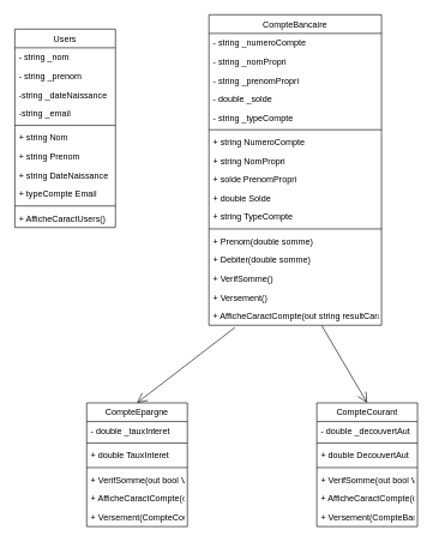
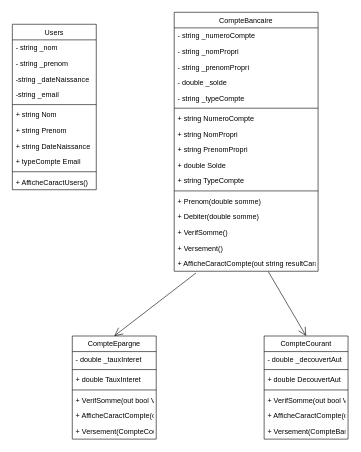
  <mxCell id="0" />
  <mxCell id="1" parent="0" />
  <mxCell id="2" value="Users" style="swimlane;fontStyle=0;childLayout=stackLayout;horizontal=1;startSize=26;fillColor=none;horizontalStack=0;resizeParent=1;resizeParentMax=0;resizeLast=0;collapsible=1;marginBottom=0;" vertex="1" parent="1"><mxGeometry x="20" y="40" width="140" height="276" as="geometry" /></mxCell>
  <mxCell id="3" value="- string _nom" style="text;strokeColor=none;fillColor=none;align=left;verticalAlign=top;spacingLeft=4;spacingRight=4;overflow=hidden;rotatable=0;points=[[0,0.5],[1,0.5]];portConstraint=eastwest;" vertex="1" parent="2"><mxGeometry y="26" width="140" height="26" as="geometry" /></mxCell>
  <mxCell id="4" value="- string _prenom" style="text;strokeColor=none;fillColor=none;align=left;verticalAlign=top;spacingLeft=4;spacingRight=4;overflow=hidden;rotatable=0;points=[[0,0.5],[1,0.5]];portConstraint=eastwest;" vertex="1" parent="2"><mxGeometry y="52" width="140" height="26" as="geometry" /></mxCell>
  <mxCell id="5" value="-string _dateNaissance" style="text;strokeColor=none;fillColor=none;align=left;verticalAlign=top;spacingLeft=4;spacingRight=4;overflow=hidden;rotatable=0;points=[[0,0.5],[1,0.5]];portConstraint=eastwest;" vertex="1" parent="2"><mxGeometry y="78" width="140" height="26" as="geometry" /></mxCell>
  <mxCell id="6" value="-string _email" style="text;strokeColor=none;fillColor=none;align=left;verticalAlign=top;spacingLeft=4;spacingRight=4;overflow=hidden;rotatable=0;points=[[0,0.5],[1,0.5]];portConstraint=eastwest;" vertex="1" parent="2"><mxGeometry y="104" width="140" height="26" as="geometry" /></mxCell>
  <mxCell id="7" value="" style="line;strokeWidth=1;fillColor=none;align=left;verticalAlign=middle;spacingTop=-1;spacingLeft=3;spacingRight=3;rotatable=0;labelPosition=right;points=[];portConstraint=eastwest;strokeColor=inherit;" vertex="1" parent="2"><mxGeometry y="130" width="140" height="8" as="geometry" /></mxCell>
  <mxCell id="8" value="+ string Nom" style="text;strokeColor=none;fillColor=none;align=left;verticalAlign=top;spacingLeft=4;spacingRight=4;overflow=hidden;rotatable=0;points=[[0,0.5],[1,0.5]];portConstraint=eastwest;" vertex="1" parent="2"><mxGeometry y="138" width="140" height="26" as="geometry" /></mxCell>
  <mxCell id="9" value="+ string Prenom" style="text;strokeColor=none;fillColor=none;align=left;verticalAlign=top;spacingLeft=4;spacingRight=4;overflow=hidden;rotatable=0;points=[[0,0.5],[1,0.5]];portConstraint=eastwest;" vertex="1" parent="2"><mxGeometry y="164" width="140" height="26" as="geometry" /></mxCell>
  <mxCell id="10" value="+ string DateNaissance" style="text;strokeColor=none;fillColor=none;align=left;verticalAlign=top;spacingLeft=4;spacingRight=4;overflow=hidden;rotatable=0;points=[[0,0.5],[1,0.5]];portConstraint=eastwest;" vertex="1" parent="2"><mxGeometry y="190" width="140" height="26" as="geometry" /></mxCell>
  <mxCell id="11" value="+ typeCompte Email" style="text;strokeColor=none;fillColor=none;align=left;verticalAlign=top;spacingLeft=4;spacingRight=4;overflow=hidden;rotatable=0;points=[[0,0.5],[1,0.5]];portConstraint=eastwest;" vertex="1" parent="2"><mxGeometry y="216" width="140" height="26" as="geometry" /></mxCell>
  <mxCell id="12" value="" style="line;strokeWidth=1;fillColor=none;align=left;verticalAlign=middle;spacingTop=-1;spacingLeft=3;spacingRight=3;rotatable=0;labelPosition=right;points=[];portConstraint=eastwest;strokeColor=inherit;" vertex="1" parent="2"><mxGeometry y="242" width="140" height="8" as="geometry" /></mxCell>
  <mxCell id="13" value="+ AfficheCaractUsers()" style="text;strokeColor=none;fillColor=none;align=left;verticalAlign=top;spacingLeft=4;spacingRight=4;overflow=hidden;rotatable=0;points=[[0,0.5],[1,0.5]];portConstraint=eastwest;" vertex="1" parent="2"><mxGeometry y="250" width="140" height="26" as="geometry" /></mxCell>
  <mxCell id="14" value="CompteBancaire" style="swimlane;fontStyle=0;childLayout=stackLayout;horizontal=1;startSize=26;fillColor=none;horizontalStack=0;resizeParent=1;resizeParentMax=0;resizeLast=0;collapsible=1;marginBottom=0;" vertex="1" parent="1"><mxGeometry x="290" y="20" width="240" height="432" as="geometry" /></mxCell>
  <mxCell id="15" value="- string _numeroCompte" style="text;strokeColor=none;fillColor=none;align=left;verticalAlign=top;spacingLeft=4;spacingRight=4;overflow=hidden;rotatable=0;points=[[0,0.5],[1,0.5]];portConstraint=eastwest;" vertex="1" parent="14"><mxGeometry y="26" width="240" height="26" as="geometry" /></mxCell>
  <mxCell id="16" value="- string _nomPropri" style="text;strokeColor=none;fillColor=none;align=left;verticalAlign=top;spacingLeft=4;spacingRight=4;overflow=hidden;rotatable=0;points=[[0,0.5],[1,0.5]];portConstraint=eastwest;" vertex="1" parent="14"><mxGeometry y="52" width="240" height="26" as="geometry" /></mxCell>
  <mxCell id="17" value="- string _prenomPropri" style="text;strokeColor=none;fillColor=none;align=left;verticalAlign=top;spacingLeft=4;spacingRight=4;overflow=hidden;rotatable=0;points=[[0,0.5],[1,0.5]];portConstraint=eastwest;" vertex="1" parent="14"><mxGeometry y="78" width="240" height="26" as="geometry" /></mxCell>
  <mxCell id="18" value="- double _solde" style="text;strokeColor=none;fillColor=none;align=left;verticalAlign=top;spacingLeft=4;spacingRight=4;overflow=hidden;rotatable=0;points=[[0,0.5],[1,0.5]];portConstraint=eastwest;" vertex="1" parent="14"><mxGeometry y="104" width="240" height="26" as="geometry" /></mxCell>
  <mxCell id="19" value="- string _typeCompte" style="text;strokeColor=none;fillColor=none;align=left;verticalAlign=top;spacingLeft=4;spacingRight=4;overflow=hidden;rotatable=0;points=[[0,0.5],[1,0.5]];portConstraint=eastwest;" vertex="1" parent="14"><mxGeometry y="130" width="240" height="26" as="geometry" /></mxCell>
  <mxCell id="20" value="" style="line;strokeWidth=1;fillColor=none;align=left;verticalAlign=middle;spacingTop=-1;spacingLeft=3;spacingRight=3;rotatable=0;labelPosition=right;points=[];portConstraint=eastwest;strokeColor=inherit;" vertex="1" parent="14"><mxGeometry y="156" width="240" height="8" as="geometry" /></mxCell>
  <mxCell id="21" value="+ string NumeroCompte" style="text;strokeColor=none;fillColor=none;align=left;verticalAlign=top;spacingLeft=4;spacingRight=4;overflow=hidden;rotatable=0;points=[[0,0.5],[1,0.5]];portConstraint=eastwest;" vertex="1" parent="14"><mxGeometry y="164" width="240" height="26" as="geometry" /></mxCell>
  <mxCell id="22" value="+ string NomPropri" style="text;strokeColor=none;fillColor=none;align=left;verticalAlign=top;spacingLeft=4;spacingRight=4;overflow=hidden;rotatable=0;points=[[0,0.5],[1,0.5]];portConstraint=eastwest;" vertex="1" parent="14"><mxGeometry y="190" width="240" height="26" as="geometry" /></mxCell>
- <mxCell id="23" value="+ solde PrenomPropri" style="text;strokeColor=none;fillColor=none;align=left;verticalAlign=top;spacingLeft=4;spacingRight=4;overflow=hidden;rotatable=0;points=[[0,0.5],[1,0.5]];portConstraint=eastwest;" vertex="1" parent="14"><mxGeometry y="216" width="240" height="26" as="geometry" /></mxCell>
+ <mxCell id="23" value="+ string PrenomPropri" style="text;strokeColor=none;fillColor=none;align=left;verticalAlign=top;spacingLeft=4;spacingRight=4;overflow=hidden;rotatable=0;points=[[0,0.5],[1,0.5]];portConstraint=eastwest;" vertex="1" parent="14"><mxGeometry y="216" width="240" height="26" as="geometry" /></mxCell>
  <mxCell id="24" value="+ double Solde" style="text;strokeColor=none;fillColor=none;align=left;verticalAlign=top;spacingLeft=4;spacingRight=4;overflow=hidden;rotatable=0;points=[[0,0.5],[1,0.5]];portConstraint=eastwest;" vertex="1" parent="14"><mxGeometry y="242" width="240" height="26" as="geometry" /></mxCell>
  <mxCell id="25" value="+ string TypeCompte" style="text;strokeColor=none;fillColor=none;align=left;verticalAlign=top;spacingLeft=4;spacingRight=4;overflow=hidden;rotatable=0;points=[[0,0.5],[1,0.5]];portConstraint=eastwest;" vertex="1" parent="14"><mxGeometry y="268" width="240" height="26" as="geometry" /></mxCell>
  <mxCell id="26" value="" style="line;strokeWidth=1;fillColor=none;align=left;verticalAlign=middle;spacingTop=-1;spacingLeft=3;spacingRight=3;rotatable=0;labelPosition=right;points=[];portConstraint=eastwest;strokeColor=inherit;" vertex="1" parent="14"><mxGeometry y="294" width="240" height="8" as="geometry" /></mxCell>
  <mxCell id="27" value="+ Prenom(double somme)" style="text;strokeColor=none;fillColor=none;align=left;verticalAlign=top;spacingLeft=4;spacingRight=4;overflow=hidden;rotatable=0;points=[[0,0.5],[1,0.5]];portConstraint=eastwest;" vertex="1" parent="14"><mxGeometry y="302" width="240" height="26" as="geometry" /></mxCell>
  <mxCell id="28" value="+ Debiter(double somme)" style="text;strokeColor=none;fillColor=none;align=left;verticalAlign=top;spacingLeft=4;spacingRight=4;overflow=hidden;rotatable=0;points=[[0,0.5],[1,0.5]];portConstraint=eastwest;" vertex="1" parent="14"><mxGeometry y="328" width="240" height="26" as="geometry" /></mxCell>
  <mxCell id="29" value="+ VerifSomme()" style="text;strokeColor=none;fillColor=none;align=left;verticalAlign=top;spacingLeft=4;spacingRight=4;overflow=hidden;rotatable=0;points=[[0,0.5],[1,0.5]];portConstraint=eastwest;" vertex="1" parent="14"><mxGeometry y="354" width="240" height="26" as="geometry" /></mxCell>
  <mxCell id="30" value="+ Versement()" style="text;strokeColor=none;fillColor=none;align=left;verticalAlign=top;spacingLeft=4;spacingRight=4;overflow=hidden;rotatable=0;points=[[0,0.5],[1,0.5]];portConstraint=eastwest;" vertex="1" parent="14"><mxGeometry y="380" width="240" height="26" as="geometry" /></mxCell>
  <mxCell id="31" value="+ AfficheCaractCompte(out string resultCaract)" style="text;strokeColor=none;fillColor=none;align=left;verticalAlign=top;spacingLeft=4;spacingRight=4;overflow=hidden;rotatable=0;points=[[0,0.5],[1,0.5]];portConstraint=eastwest;" vertex="1" parent="14"><mxGeometry y="406" width="240" height="26" as="geometry" /></mxCell>
  <mxCell id="32" value="CompteEpargne" style="swimlane;fontStyle=0;childLayout=stackLayout;horizontal=1;startSize=26;fillColor=none;horizontalStack=0;resizeParent=1;resizeParentMax=0;resizeLast=0;collapsible=1;marginBottom=0;" vertex="1" parent="1"><mxGeometry x="120" y="560" width="140" height="172" as="geometry" /></mxCell>
  <mxCell id="33" value="- double _tauxInteret" style="text;strokeColor=none;fillColor=none;align=left;verticalAlign=top;spacingLeft=4;spacingRight=4;overflow=hidden;rotatable=0;points=[[0,0.5],[1,0.5]];portConstraint=eastwest;" vertex="1" parent="32"><mxGeometry y="26" width="140" height="26" as="geometry" /></mxCell>
  <mxCell id="34" value="" style="line;strokeWidth=1;fillColor=none;align=left;verticalAlign=middle;spacingTop=-1;spacingLeft=3;spacingRight=3;rotatable=0;labelPosition=right;points=[];portConstraint=eastwest;strokeColor=inherit;" vertex="1" parent="32"><mxGeometry y="52" width="140" height="8" as="geometry" /></mxCell>
  <mxCell id="35" value="+ double TauxInteret" style="text;strokeColor=none;fillColor=none;align=left;verticalAlign=top;spacingLeft=4;spacingRight=4;overflow=hidden;rotatable=0;points=[[0,0.5],[1,0.5]];portConstraint=eastwest;" vertex="1" parent="32"><mxGeometry y="60" width="140" height="26" as="geometry" /></mxCell>
  <mxCell id="36" value="" style="line;strokeWidth=1;fillColor=none;align=left;verticalAlign=middle;spacingTop=-1;spacingLeft=3;spacingRight=3;rotatable=0;labelPosition=right;points=[];portConstraint=eastwest;strokeColor=inherit;" vertex="1" parent="32"><mxGeometry y="86" width="140" height="8" as="geometry" /></mxCell>
  <mxCell id="37" value="+ VerifSomme(out bool Verif)" style="text;strokeColor=none;fillColor=none;align=left;verticalAlign=top;spacingLeft=4;spacingRight=4;overflow=hidden;rotatable=0;points=[[0,0.5],[1,0.5]];portConstraint=eastwest;" vertex="1" parent="32"><mxGeometry y="94" width="140" height="26" as="geometry" /></mxCell>
  <mxCell id="38" value="+ AfficheCaractCompte(out string resultCaract)" style="text;strokeColor=none;fillColor=none;align=left;verticalAlign=top;spacingLeft=4;spacingRight=4;overflow=hidden;rotatable=0;points=[[0,0.5],[1,0.5]];portConstraint=eastwest;" vertex="1" parent="32"><mxGeometry y="120" width="140" height="26" as="geometry" /></mxCell>
  <mxCell id="39" value="+ Versement(CompteCourant compteCourant, double somme)" style="text;strokeColor=none;fillColor=none;align=left;verticalAlign=top;spacingLeft=4;spacingRight=4;overflow=hidden;rotatable=0;points=[[0,0.5],[1,0.5]];portConstraint=eastwest;" vertex="1" parent="32"><mxGeometry y="146" width="140" height="26" as="geometry" /></mxCell>
  <mxCell id="40" value="CompteCourant" style="swimlane;fontStyle=0;childLayout=stackLayout;horizontal=1;startSize=26;fillColor=none;horizontalStack=0;resizeParent=1;resizeParentMax=0;resizeLast=0;collapsible=1;marginBottom=0;" vertex="1" parent="1"><mxGeometry x="440" y="560" width="140" height="172" as="geometry" /></mxCell>
  <mxCell id="41" value="- double _decouvertAut" style="text;strokeColor=none;fillColor=none;align=left;verticalAlign=top;spacingLeft=4;spacingRight=4;overflow=hidden;rotatable=0;points=[[0,0.5],[1,0.5]];portConstraint=eastwest;" vertex="1" parent="40"><mxGeometry y="26" width="140" height="26" as="geometry" /></mxCell>
  <mxCell id="42" value="" style="line;strokeWidth=1;fillColor=none;align=left;verticalAlign=middle;spacingTop=-1;spacingLeft=3;spacingRight=3;rotatable=0;labelPosition=right;points=[];portConstraint=eastwest;strokeColor=inherit;" vertex="1" parent="40"><mxGeometry y="52" width="140" height="8" as="geometry" /></mxCell>
  <mxCell id="43" value="+ double DecouvertAut" style="text;strokeColor=none;fillColor=none;align=left;verticalAlign=top;spacingLeft=4;spacingRight=4;overflow=hidden;rotatable=0;points=[[0,0.5],[1,0.5]];portConstraint=eastwest;" vertex="1" parent="40"><mxGeometry y="60" width="140" height="26" as="geometry" /></mxCell>
  <mxCell id="44" value="" style="line;strokeWidth=1;fillColor=none;align=left;verticalAlign=middle;spacingTop=-1;spacingLeft=3;spacingRight=3;rotatable=0;labelPosition=right;points=[];portConstraint=eastwest;strokeColor=inherit;" vertex="1" parent="40"><mxGeometry y="86" width="140" height="8" as="geometry" /></mxCell>
  <mxCell id="45" value="+ VerifSomme(out bool Verif)" style="text;strokeColor=none;fillColor=none;align=left;verticalAlign=top;spacingLeft=4;spacingRight=4;overflow=hidden;rotatable=0;points=[[0,0.5],[1,0.5]];portConstraint=eastwest;" vertex="1" parent="40"><mxGeometry y="94" width="140" height="26" as="geometry" /></mxCell>
  <mxCell id="46" value="+ AfficheCaractCompte(out string resultCaract)" style="text;strokeColor=none;fillColor=none;align=left;verticalAlign=top;spacingLeft=4;spacingRight=4;overflow=hidden;rotatable=0;points=[[0,0.5],[1,0.5]];portConstraint=eastwest;" vertex="1" parent="40"><mxGeometry y="120" width="140" height="26" as="geometry" /></mxCell>
  <mxCell id="47" value="+ Versement(CompteBancaire compteBancaire, double somme)" style="text;strokeColor=none;fillColor=none;align=left;verticalAlign=top;spacingLeft=4;spacingRight=4;overflow=hidden;rotatable=0;points=[[0,0.5],[1,0.5]];portConstraint=eastwest;" vertex="1" parent="40"><mxGeometry y="146" width="140" height="26" as="geometry" /></mxCell>
  <mxCell id="48" value="" style="endArrow=open;endFill=1;endSize=12;html=1;rounded=0;entryX=0.5;entryY=0;entryDx=0;entryDy=0;exitX=0.151;exitY=1.115;exitDx=0;exitDy=0;exitPerimeter=0;" edge="1" parent="1" source="31" target="32"><mxGeometry width="160" relative="1" as="geometry"><mxPoint x="110" y="520" as="sourcePoint" /><mxPoint x="270" y="520" as="targetPoint" /></mxGeometry></mxCell>
  <mxCell id="49" value="" style="endArrow=open;endFill=1;endSize=12;html=1;rounded=0;entryX=0.5;entryY=0;entryDx=0;entryDy=0;exitX=0.654;exitY=1.023;exitDx=0;exitDy=0;exitPerimeter=0;" edge="1" parent="1" source="31" target="40"><mxGeometry width="160" relative="1" as="geometry"><mxPoint x="603.66" y="330.002" as="sourcePoint" /><mxPoint x="480" y="475.79" as="targetPoint" /></mxGeometry></mxCell>
